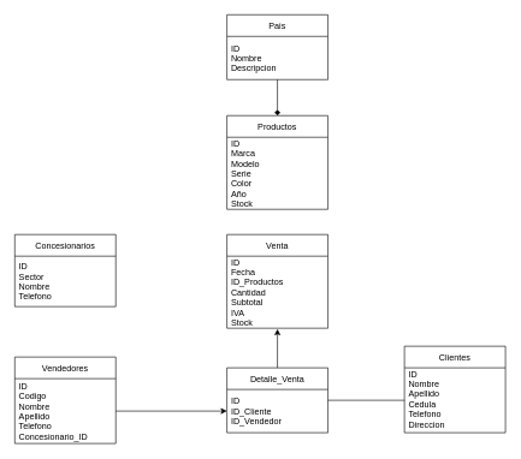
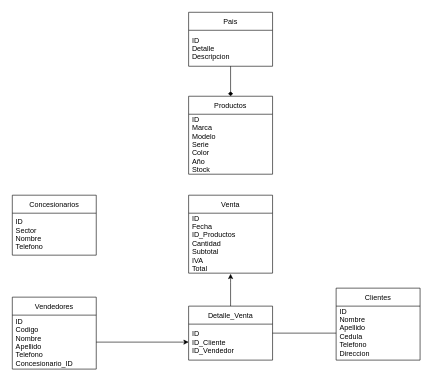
  <mxCell id="0" />
  <mxCell id="1" parent="0" />
  <mxCell id="2" style="edgeStyle=orthogonalEdgeStyle;rounded=0;orthogonalLoop=1;jettySize=auto;html=1;entryX=0.5;entryY=0;entryDx=0;entryDy=0;endArrow=diamond;" parent="1" source="3" target="9" edge="1"><mxGeometry relative="1" as="geometry" /></mxCell>
  <mxCell id="3" value="Pais" style="swimlane;fontStyle=0;childLayout=stackLayout;horizontal=1;startSize=30;horizontalStack=0;resizeParent=1;resizeParentMax=0;resizeLast=0;collapsible=1;marginBottom=0;" parent="1" vertex="1"><mxGeometry x="314" y="20" width="140" height="90" as="geometry" /></mxCell>
- <mxCell id="4" value="ID&#10;Nombre&#10;Descripcion" style="text;strokeColor=none;fillColor=none;align=left;verticalAlign=middle;spacingLeft=4;spacingRight=4;overflow=hidden;points=[[0,0.5],[1,0.5]];portConstraint=eastwest;rotatable=0;" parent="3" vertex="1"><mxGeometry y="30" width="140" height="60" as="geometry" /></mxCell>
+ <mxCell id="4" value="ID&#10;Detalle&#10;Descripcion" style="text;strokeColor=none;fillColor=none;align=left;verticalAlign=middle;spacingLeft=4;spacingRight=4;overflow=hidden;points=[[0,0.5],[1,0.5]];portConstraint=eastwest;rotatable=0;" parent="3" vertex="1"><mxGeometry y="30" width="140" height="60" as="geometry" /></mxCell>
  <mxCell id="5" value="Concesionarios" style="swimlane;fontStyle=0;childLayout=stackLayout;horizontal=1;startSize=30;horizontalStack=0;resizeParent=1;resizeParentMax=0;resizeLast=0;collapsible=1;marginBottom=0;" parent="1" vertex="1"><mxGeometry x="20" y="325" width="140" height="100" as="geometry" /></mxCell>
  <mxCell id="6" value="ID&#10;Sector&#10;Nombre&#10;Telefono" style="text;strokeColor=none;fillColor=none;align=left;verticalAlign=middle;spacingLeft=4;spacingRight=4;overflow=hidden;points=[[0,0.5],[1,0.5]];portConstraint=eastwest;rotatable=0;" parent="5" vertex="1"><mxGeometry y="30" width="140" height="70" as="geometry" /></mxCell>
  <mxCell id="7" value="Clientes" style="swimlane;fontStyle=0;childLayout=stackLayout;horizontal=1;startSize=30;horizontalStack=0;resizeParent=1;resizeParentMax=0;resizeLast=0;collapsible=1;marginBottom=0;" parent="1" vertex="1"><mxGeometry x="560" y="480" width="140" height="120" as="geometry" /></mxCell>
  <mxCell id="8" value="ID&#10;Nombre&#10;Apellido&#10;Cedula&#10;Telefono&#10;Direccion&#10;" style="text;strokeColor=none;fillColor=none;align=left;verticalAlign=middle;spacingLeft=4;spacingRight=4;overflow=hidden;points=[[0,0.5],[1,0.5]];portConstraint=eastwest;rotatable=0;" parent="7" vertex="1"><mxGeometry y="30" width="140" height="90" as="geometry" /></mxCell>
  <mxCell id="9" value="Productos" style="swimlane;fontStyle=0;childLayout=stackLayout;horizontal=1;startSize=30;horizontalStack=0;resizeParent=1;resizeParentMax=0;resizeLast=0;collapsible=1;marginBottom=0;" parent="1" vertex="1"><mxGeometry x="314" y="160" width="140" height="130" as="geometry" /></mxCell>
  <mxCell id="10" value="ID&#10;Marca&#10;Modelo&#10;Serie&#10;Color&#10;Año&#10;Stock" style="text;strokeColor=none;fillColor=none;align=left;verticalAlign=middle;spacingLeft=4;spacingRight=4;overflow=hidden;points=[[0,0.5],[1,0.5]];portConstraint=eastwest;rotatable=0;" parent="9" vertex="1"><mxGeometry y="30" width="140" height="100" as="geometry" /></mxCell>
  <mxCell id="11" value="Vendedores" style="swimlane;fontStyle=0;childLayout=stackLayout;horizontal=1;startSize=30;horizontalStack=0;resizeParent=1;resizeParentMax=0;resizeLast=0;collapsible=1;marginBottom=0;" parent="1" vertex="1"><mxGeometry x="20" y="495" width="140" height="120" as="geometry" /></mxCell>
  <mxCell id="12" value="ID&#10;Codigo&#10;Nombre&#10;Apellido&#10;Telefono&#10;Concesionario_ID" style="text;strokeColor=none;fillColor=none;align=left;verticalAlign=middle;spacingLeft=4;spacingRight=4;overflow=hidden;points=[[0,0.5],[1,0.5]];portConstraint=eastwest;rotatable=0;" parent="11" vertex="1"><mxGeometry y="30" width="140" height="90" as="geometry" /></mxCell>
  <mxCell id="13" style="edgeStyle=orthogonalEdgeStyle;rounded=0;orthogonalLoop=1;jettySize=auto;html=1;exitX=0.5;exitY=0;exitDx=0;exitDy=0;entryX=0.5;entryY=1.011;entryDx=0;entryDy=0;entryPerimeter=0;" edge="1" parent="1" source="14" target="17"><mxGeometry relative="1" as="geometry"><Array as="points"><mxPoint x="384" y="470" /><mxPoint x="384" y="470" /></Array></mxGeometry></mxCell>
  <mxCell id="14" value="Detalle_Venta" style="swimlane;fontStyle=0;childLayout=stackLayout;horizontal=1;startSize=30;horizontalStack=0;resizeParent=1;resizeParentMax=0;resizeLast=0;collapsible=1;marginBottom=0;" parent="1" vertex="1"><mxGeometry x="314" y="510" width="140" height="90" as="geometry" /></mxCell>
  <mxCell id="15" value="ID&#10;ID_Cliente&#10;ID_Vendedor" style="text;strokeColor=none;fillColor=none;align=left;verticalAlign=middle;spacingLeft=4;spacingRight=4;overflow=hidden;points=[[0,0.5],[1,0.5]];portConstraint=eastwest;rotatable=0;" parent="14" vertex="1"><mxGeometry y="30" width="140" height="60" as="geometry" /></mxCell>
  <mxCell id="16" value="Venta" style="swimlane;fontStyle=0;childLayout=stackLayout;horizontal=1;startSize=30;horizontalStack=0;resizeParent=1;resizeParentMax=0;resizeLast=0;collapsible=1;marginBottom=0;" parent="1" vertex="1"><mxGeometry x="314" y="325" width="140" height="130" as="geometry" /></mxCell>
- <mxCell id="17" value="ID&#10;Fecha&#10;ID_Productos&#10;Cantidad&#10;Subtotal&#10;IVA&#10;Stock" style="text;strokeColor=none;fillColor=none;align=left;verticalAlign=middle;spacingLeft=4;spacingRight=4;overflow=hidden;points=[[0,0.5],[1,0.5]];portConstraint=eastwest;rotatable=0;" parent="16" vertex="1"><mxGeometry y="30" width="140" height="100" as="geometry" /></mxCell>
+ <mxCell id="17" value="ID&#10;Fecha&#10;ID_Productos&#10;Cantidad&#10;Subtotal&#10;IVA&#10;Total" style="text;strokeColor=none;fillColor=none;align=left;verticalAlign=middle;spacingLeft=4;spacingRight=4;overflow=hidden;points=[[0,0.5],[1,0.5]];portConstraint=eastwest;rotatable=0;" parent="16" vertex="1"><mxGeometry y="30" width="140" height="100" as="geometry" /></mxCell>
  <mxCell id="18" style="edgeStyle=orthogonalEdgeStyle;rounded=0;orthogonalLoop=1;jettySize=auto;html=1;exitX=0;exitY=0.5;exitDx=0;exitDy=0;entryX=1;entryY=0.5;entryDx=0;entryDy=0;endArrow=none;" edge="1" parent="1" source="8" target="14"><mxGeometry relative="1" as="geometry" /></mxCell>
  <mxCell id="19" style="edgeStyle=orthogonalEdgeStyle;rounded=0;orthogonalLoop=1;jettySize=auto;html=1;exitX=1;exitY=0.5;exitDx=0;exitDy=0;entryX=0;entryY=0.5;entryDx=0;entryDy=0;" edge="1" parent="1" source="12" target="15"><mxGeometry relative="1" as="geometry" /></mxCell>
